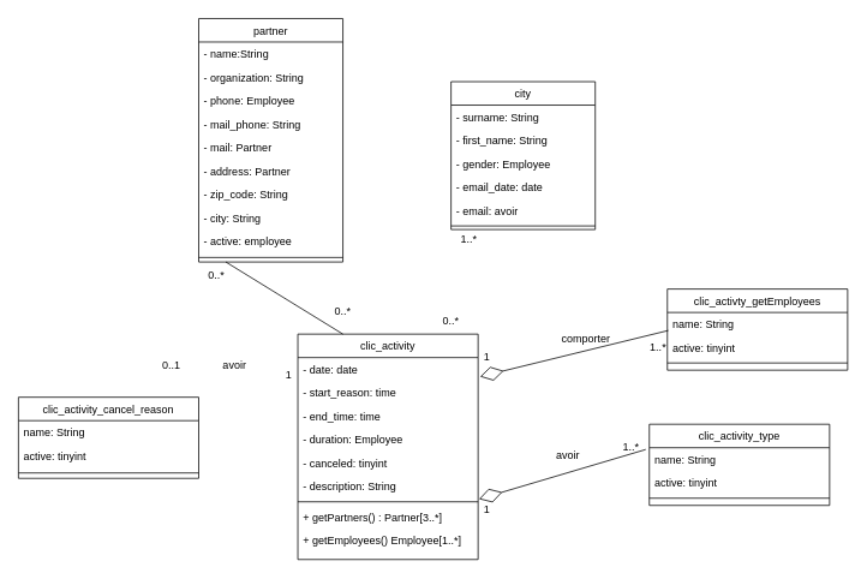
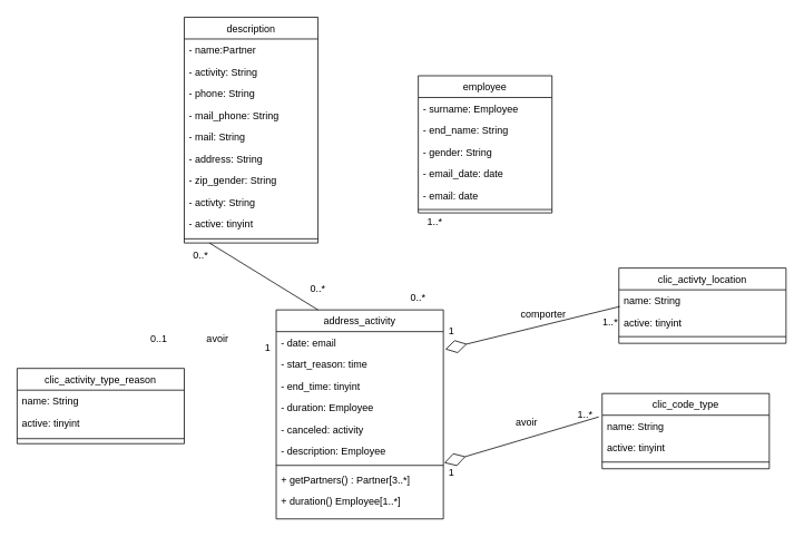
  <mxCell id="0" />
  <mxCell id="1" parent="0" />
- <mxCell id="2" value="clic_activity" style="swimlane;fontStyle=0;align=center;verticalAlign=top;childLayout=stackLayout;horizontal=1;startSize=26;horizontalStack=0;resizeParent=1;resizeLast=0;collapsible=1;marginBottom=0;rounded=0;shadow=0;strokeWidth=1;" vertex="1" parent="1"><mxGeometry x="330" y="370" width="200" height="250" as="geometry"><mxRectangle x="550" y="140" width="160" height="26" as="alternateBounds" /></mxGeometry></mxCell>
- <mxCell id="3" value="- date: date" style="text;align=left;verticalAlign=top;spacingLeft=4;spacingRight=4;overflow=hidden;rotatable=0;points=[[0,0.5],[1,0.5]];portConstraint=eastwest;rounded=0;shadow=0;html=0;" vertex="1" parent="2"><mxGeometry y="26" width="200" height="26" as="geometry" /></mxCell>
+ <mxCell id="2" value="address_activity" style="swimlane;fontStyle=0;align=center;verticalAlign=top;childLayout=stackLayout;horizontal=1;startSize=26;horizontalStack=0;resizeParent=1;resizeLast=0;collapsible=1;marginBottom=0;rounded=0;shadow=0;strokeWidth=1;" vertex="1" parent="1"><mxGeometry x="330" y="370" width="200" height="250" as="geometry"><mxRectangle x="550" y="140" width="160" height="26" as="alternateBounds" /></mxGeometry></mxCell>
+ <mxCell id="3" value="- date: email" style="text;align=left;verticalAlign=top;spacingLeft=4;spacingRight=4;overflow=hidden;rotatable=0;points=[[0,0.5],[1,0.5]];portConstraint=eastwest;rounded=0;shadow=0;html=0;" vertex="1" parent="2"><mxGeometry y="26" width="200" height="26" as="geometry" /></mxCell>
  <mxCell id="4" value="- start_reason: time" style="text;align=left;verticalAlign=top;spacingLeft=4;spacingRight=4;overflow=hidden;rotatable=0;points=[[0,0.5],[1,0.5]];portConstraint=eastwest;rounded=0;shadow=0;html=0;" vertex="1" parent="2"><mxGeometry y="52" width="200" height="26" as="geometry" /></mxCell>
- <mxCell id="5" value="- end_time: time" style="text;align=left;verticalAlign=top;spacingLeft=4;spacingRight=4;overflow=hidden;rotatable=0;points=[[0,0.5],[1,0.5]];portConstraint=eastwest;" vertex="1" parent="2"><mxGeometry y="78" width="200" height="26" as="geometry" /></mxCell>
+ <mxCell id="5" value="- end_time: tinyint" style="text;align=left;verticalAlign=top;spacingLeft=4;spacingRight=4;overflow=hidden;rotatable=0;points=[[0,0.5],[1,0.5]];portConstraint=eastwest;" vertex="1" parent="2"><mxGeometry y="78" width="200" height="26" as="geometry" /></mxCell>
  <mxCell id="6" value="- duration: Employee" style="text;align=left;verticalAlign=top;spacingLeft=4;spacingRight=4;overflow=hidden;rotatable=0;points=[[0,0.5],[1,0.5]];portConstraint=eastwest;" vertex="1" parent="2"><mxGeometry y="104" width="200" height="26" as="geometry" /></mxCell>
- <mxCell id="7" value="- canceled: tinyint" style="text;align=left;verticalAlign=top;spacingLeft=4;spacingRight=4;overflow=hidden;rotatable=0;points=[[0,0.5],[1,0.5]];portConstraint=eastwest;" vertex="1" parent="2"><mxGeometry y="130" width="200" height="26" as="geometry" /></mxCell>
- <mxCell id="8" value="- description: String" style="text;align=left;verticalAlign=top;spacingLeft=4;spacingRight=4;overflow=hidden;rotatable=0;points=[[0,0.5],[1,0.5]];portConstraint=eastwest;" vertex="1" parent="2"><mxGeometry y="156" width="200" height="26" as="geometry" /></mxCell>
+ <mxCell id="7" value="- canceled: activity" style="text;align=left;verticalAlign=top;spacingLeft=4;spacingRight=4;overflow=hidden;rotatable=0;points=[[0,0.5],[1,0.5]];portConstraint=eastwest;" vertex="1" parent="2"><mxGeometry y="130" width="200" height="26" as="geometry" /></mxCell>
+ <mxCell id="8" value="- description: Employee" style="text;align=left;verticalAlign=top;spacingLeft=4;spacingRight=4;overflow=hidden;rotatable=0;points=[[0,0.5],[1,0.5]];portConstraint=eastwest;" vertex="1" parent="2"><mxGeometry y="156" width="200" height="26" as="geometry" /></mxCell>
  <mxCell id="9" value="" style="line;html=1;strokeWidth=1;align=left;verticalAlign=middle;spacingTop=-1;spacingLeft=3;spacingRight=3;rotatable=0;labelPosition=right;points=[];portConstraint=eastwest;" vertex="1" parent="2"><mxGeometry y="182" width="200" height="8" as="geometry" /></mxCell>
  <mxCell id="10" value="+ getPartners() : Partner[3..*]" style="text;align=left;verticalAlign=top;spacingLeft=4;spacingRight=4;overflow=hidden;rotatable=0;points=[[0,0.5],[1,0.5]];portConstraint=eastwest;" vertex="1" parent="2"><mxGeometry y="190" width="200" height="26" as="geometry" /></mxCell>
- <mxCell id="11" value="+ getEmployees() Employee[1..*]" style="text;align=left;verticalAlign=top;spacingLeft=4;spacingRight=4;overflow=hidden;rotatable=0;points=[[0,0.5],[1,0.5]];portConstraint=eastwest;" vertex="1" parent="2"><mxGeometry y="216" width="200" height="26" as="geometry" /></mxCell>
- <mxCell id="12" value="clic_activity_type" style="swimlane;fontStyle=0;align=center;verticalAlign=top;childLayout=stackLayout;horizontal=1;startSize=26;horizontalStack=0;resizeParent=1;resizeLast=0;collapsible=1;marginBottom=0;rounded=0;shadow=0;strokeWidth=1;" vertex="1" parent="1"><mxGeometry x="720" y="470" width="200" height="90" as="geometry"><mxRectangle x="550" y="140" width="160" height="26" as="alternateBounds" /></mxGeometry></mxCell>
+ <mxCell id="11" value="+ duration() Employee[1..*]" style="text;align=left;verticalAlign=top;spacingLeft=4;spacingRight=4;overflow=hidden;rotatable=0;points=[[0,0.5],[1,0.5]];portConstraint=eastwest;" vertex="1" parent="2"><mxGeometry y="216" width="200" height="26" as="geometry" /></mxCell>
+ <mxCell id="12" value="clic_code_type" style="swimlane;fontStyle=0;align=center;verticalAlign=top;childLayout=stackLayout;horizontal=1;startSize=26;horizontalStack=0;resizeParent=1;resizeLast=0;collapsible=1;marginBottom=0;rounded=0;shadow=0;strokeWidth=1;" vertex="1" parent="1"><mxGeometry x="720" y="470" width="200" height="90" as="geometry"><mxRectangle x="550" y="140" width="160" height="26" as="alternateBounds" /></mxGeometry></mxCell>
  <mxCell id="13" value="name: String" style="text;align=left;verticalAlign=top;spacingLeft=4;spacingRight=4;overflow=hidden;rotatable=0;points=[[0,0.5],[1,0.5]];portConstraint=eastwest;rounded=0;shadow=0;html=0;" vertex="1" parent="12"><mxGeometry y="26" width="200" height="26" as="geometry" /></mxCell>
  <mxCell id="14" value="active: tinyint" style="text;align=left;verticalAlign=top;spacingLeft=4;spacingRight=4;overflow=hidden;rotatable=0;points=[[0,0.5],[1,0.5]];portConstraint=eastwest;rounded=0;shadow=0;html=0;" vertex="1" parent="12"><mxGeometry y="52" width="200" height="26" as="geometry" /></mxCell>
  <mxCell id="15" value="" style="line;html=1;strokeWidth=1;align=left;verticalAlign=middle;spacingTop=-1;spacingLeft=3;spacingRight=3;rotatable=0;labelPosition=right;points=[];portConstraint=eastwest;" vertex="1" parent="12"><mxGeometry y="78" width="200" height="8" as="geometry" /></mxCell>
- <mxCell id="16" value="clic_activity_cancel_reason" style="swimlane;fontStyle=0;align=center;verticalAlign=top;childLayout=stackLayout;horizontal=1;startSize=26;horizontalStack=0;resizeParent=1;resizeLast=0;collapsible=1;marginBottom=0;rounded=0;shadow=0;strokeWidth=1;" vertex="1" parent="1"><mxGeometry x="20" y="440" width="200" height="90" as="geometry"><mxRectangle x="550" y="140" width="160" height="26" as="alternateBounds" /></mxGeometry></mxCell>
+ <mxCell id="16" value="clic_activity_type_reason" style="swimlane;fontStyle=0;align=center;verticalAlign=top;childLayout=stackLayout;horizontal=1;startSize=26;horizontalStack=0;resizeParent=1;resizeLast=0;collapsible=1;marginBottom=0;rounded=0;shadow=0;strokeWidth=1;" vertex="1" parent="1"><mxGeometry x="20" y="440" width="200" height="90" as="geometry"><mxRectangle x="550" y="140" width="160" height="26" as="alternateBounds" /></mxGeometry></mxCell>
  <mxCell id="17" value="name: String" style="text;align=left;verticalAlign=top;spacingLeft=4;spacingRight=4;overflow=hidden;rotatable=0;points=[[0,0.5],[1,0.5]];portConstraint=eastwest;rounded=0;shadow=0;html=0;" vertex="1" parent="16"><mxGeometry y="26" width="200" height="26" as="geometry" /></mxCell>
  <mxCell id="18" value="active: tinyint" style="text;align=left;verticalAlign=top;spacingLeft=4;spacingRight=4;overflow=hidden;rotatable=0;points=[[0,0.5],[1,0.5]];portConstraint=eastwest;rounded=0;shadow=0;html=0;" vertex="1" parent="16"><mxGeometry y="52" width="200" height="26" as="geometry" /></mxCell>
  <mxCell id="19" value="" style="line;html=1;strokeWidth=1;align=left;verticalAlign=middle;spacingTop=-1;spacingLeft=3;spacingRight=3;rotatable=0;labelPosition=right;points=[];portConstraint=eastwest;" vertex="1" parent="16"><mxGeometry y="78" width="200" height="12" as="geometry" /></mxCell>
- <mxCell id="20" value="partner" style="swimlane;fontStyle=0;align=center;verticalAlign=top;childLayout=stackLayout;horizontal=1;startSize=26;horizontalStack=0;resizeParent=1;resizeLast=0;collapsible=1;marginBottom=0;rounded=0;shadow=0;strokeWidth=1;" vertex="1" parent="1"><mxGeometry x="220" y="20" width="160" height="270" as="geometry"><mxRectangle x="550" y="140" width="160" height="26" as="alternateBounds" /></mxGeometry></mxCell>
- <mxCell id="21" value="- name:String" style="text;align=left;verticalAlign=top;spacingLeft=4;spacingRight=4;overflow=hidden;rotatable=0;points=[[0,0.5],[1,0.5]];portConstraint=eastwest;" vertex="1" parent="20"><mxGeometry y="26" width="160" height="26" as="geometry" /></mxCell>
- <mxCell id="22" value="- organization: String" style="text;align=left;verticalAlign=top;spacingLeft=4;spacingRight=4;overflow=hidden;rotatable=0;points=[[0,0.5],[1,0.5]];portConstraint=eastwest;" vertex="1" parent="20"><mxGeometry y="52" width="160" height="26" as="geometry" /></mxCell>
- <mxCell id="23" value="- phone: Employee" style="text;align=left;verticalAlign=top;spacingLeft=4;spacingRight=4;overflow=hidden;rotatable=0;points=[[0,0.5],[1,0.5]];portConstraint=eastwest;" vertex="1" parent="20"><mxGeometry y="78" width="160" height="26" as="geometry" /></mxCell>
+ <mxCell id="20" value="description" style="swimlane;fontStyle=0;align=center;verticalAlign=top;childLayout=stackLayout;horizontal=1;startSize=26;horizontalStack=0;resizeParent=1;resizeLast=0;collapsible=1;marginBottom=0;rounded=0;shadow=0;strokeWidth=1;" vertex="1" parent="1"><mxGeometry x="220" y="20" width="160" height="270" as="geometry"><mxRectangle x="550" y="140" width="160" height="26" as="alternateBounds" /></mxGeometry></mxCell>
+ <mxCell id="21" value="- name:Partner" style="text;align=left;verticalAlign=top;spacingLeft=4;spacingRight=4;overflow=hidden;rotatable=0;points=[[0,0.5],[1,0.5]];portConstraint=eastwest;" vertex="1" parent="20"><mxGeometry y="26" width="160" height="26" as="geometry" /></mxCell>
+ <mxCell id="22" value="- activity: String" style="text;align=left;verticalAlign=top;spacingLeft=4;spacingRight=4;overflow=hidden;rotatable=0;points=[[0,0.5],[1,0.5]];portConstraint=eastwest;" vertex="1" parent="20"><mxGeometry y="52" width="160" height="26" as="geometry" /></mxCell>
+ <mxCell id="23" value="- phone: String" style="text;align=left;verticalAlign=top;spacingLeft=4;spacingRight=4;overflow=hidden;rotatable=0;points=[[0,0.5],[1,0.5]];portConstraint=eastwest;" vertex="1" parent="20"><mxGeometry y="78" width="160" height="26" as="geometry" /></mxCell>
  <mxCell id="24" value="- mail_phone: String" style="text;align=left;verticalAlign=top;spacingLeft=4;spacingRight=4;overflow=hidden;rotatable=0;points=[[0,0.5],[1,0.5]];portConstraint=eastwest;" vertex="1" parent="20"><mxGeometry y="104" width="160" height="26" as="geometry" /></mxCell>
- <mxCell id="25" value="- mail: Partner" style="text;align=left;verticalAlign=top;spacingLeft=4;spacingRight=4;overflow=hidden;rotatable=0;points=[[0,0.5],[1,0.5]];portConstraint=eastwest;" vertex="1" parent="20"><mxGeometry y="130" width="160" height="26" as="geometry" /></mxCell>
- <mxCell id="26" value="- address: Partner" style="text;align=left;verticalAlign=top;spacingLeft=4;spacingRight=4;overflow=hidden;rotatable=0;points=[[0,0.5],[1,0.5]];portConstraint=eastwest;" vertex="1" parent="20"><mxGeometry y="156" width="160" height="26" as="geometry" /></mxCell>
- <mxCell id="27" value="- zip_code: String" style="text;align=left;verticalAlign=top;spacingLeft=4;spacingRight=4;overflow=hidden;rotatable=0;points=[[0,0.5],[1,0.5]];portConstraint=eastwest;" vertex="1" parent="20"><mxGeometry y="182" width="160" height="26" as="geometry" /></mxCell>
- <mxCell id="28" value="- city: String" style="text;align=left;verticalAlign=top;spacingLeft=4;spacingRight=4;overflow=hidden;rotatable=0;points=[[0,0.5],[1,0.5]];portConstraint=eastwest;" vertex="1" parent="20"><mxGeometry y="208" width="160" height="26" as="geometry" /></mxCell>
- <mxCell id="29" value="- active: employee" style="text;align=left;verticalAlign=top;spacingLeft=4;spacingRight=4;overflow=hidden;rotatable=0;points=[[0,0.5],[1,0.5]];portConstraint=eastwest;" vertex="1" parent="20"><mxGeometry y="234" width="160" height="26" as="geometry" /></mxCell>
+ <mxCell id="25" value="- mail: String" style="text;align=left;verticalAlign=top;spacingLeft=4;spacingRight=4;overflow=hidden;rotatable=0;points=[[0,0.5],[1,0.5]];portConstraint=eastwest;" vertex="1" parent="20"><mxGeometry y="130" width="160" height="26" as="geometry" /></mxCell>
+ <mxCell id="26" value="- address: String" style="text;align=left;verticalAlign=top;spacingLeft=4;spacingRight=4;overflow=hidden;rotatable=0;points=[[0,0.5],[1,0.5]];portConstraint=eastwest;" vertex="1" parent="20"><mxGeometry y="156" width="160" height="26" as="geometry" /></mxCell>
+ <mxCell id="27" value="- zip_gender: String" style="text;align=left;verticalAlign=top;spacingLeft=4;spacingRight=4;overflow=hidden;rotatable=0;points=[[0,0.5],[1,0.5]];portConstraint=eastwest;" vertex="1" parent="20"><mxGeometry y="182" width="160" height="26" as="geometry" /></mxCell>
+ <mxCell id="28" value="- activty: String" style="text;align=left;verticalAlign=top;spacingLeft=4;spacingRight=4;overflow=hidden;rotatable=0;points=[[0,0.5],[1,0.5]];portConstraint=eastwest;" vertex="1" parent="20"><mxGeometry y="208" width="160" height="26" as="geometry" /></mxCell>
+ <mxCell id="29" value="- active: tinyint" style="text;align=left;verticalAlign=top;spacingLeft=4;spacingRight=4;overflow=hidden;rotatable=0;points=[[0,0.5],[1,0.5]];portConstraint=eastwest;" vertex="1" parent="20"><mxGeometry y="234" width="160" height="26" as="geometry" /></mxCell>
  <mxCell id="30" value="" style="line;html=1;strokeWidth=1;align=left;verticalAlign=middle;spacingTop=-1;spacingLeft=3;spacingRight=3;rotatable=0;labelPosition=right;points=[];portConstraint=eastwest;" vertex="1" parent="20"><mxGeometry y="260" width="160" height="10" as="geometry" /></mxCell>
- <mxCell id="31" value="city" style="swimlane;fontStyle=0;align=center;verticalAlign=top;childLayout=stackLayout;horizontal=1;startSize=26;horizontalStack=0;resizeParent=1;resizeLast=0;collapsible=1;marginBottom=0;rounded=0;shadow=0;strokeWidth=1;" vertex="1" parent="1"><mxGeometry x="500" y="90" width="160" height="164" as="geometry"><mxRectangle x="550" y="140" width="160" height="26" as="alternateBounds" /></mxGeometry></mxCell>
- <mxCell id="32" value="- surname: String" style="text;align=left;verticalAlign=top;spacingLeft=4;spacingRight=4;overflow=hidden;rotatable=0;points=[[0,0.5],[1,0.5]];portConstraint=eastwest;" vertex="1" parent="31"><mxGeometry y="26" width="160" height="26" as="geometry" /></mxCell>
- <mxCell id="33" value="- first_name: String" style="text;align=left;verticalAlign=top;spacingLeft=4;spacingRight=4;overflow=hidden;rotatable=0;points=[[0,0.5],[1,0.5]];portConstraint=eastwest;" vertex="1" parent="31"><mxGeometry y="52" width="160" height="26" as="geometry" /></mxCell>
- <mxCell id="34" value="- gender: Employee" style="text;align=left;verticalAlign=top;spacingLeft=4;spacingRight=4;overflow=hidden;rotatable=0;points=[[0,0.5],[1,0.5]];portConstraint=eastwest;" vertex="1" parent="31"><mxGeometry y="78" width="160" height="26" as="geometry" /></mxCell>
+ <mxCell id="31" value="employee" style="swimlane;fontStyle=0;align=center;verticalAlign=top;childLayout=stackLayout;horizontal=1;startSize=26;horizontalStack=0;resizeParent=1;resizeLast=0;collapsible=1;marginBottom=0;rounded=0;shadow=0;strokeWidth=1;" vertex="1" parent="1"><mxGeometry x="500" y="90" width="160" height="164" as="geometry"><mxRectangle x="550" y="140" width="160" height="26" as="alternateBounds" /></mxGeometry></mxCell>
+ <mxCell id="32" value="- surname: Employee" style="text;align=left;verticalAlign=top;spacingLeft=4;spacingRight=4;overflow=hidden;rotatable=0;points=[[0,0.5],[1,0.5]];portConstraint=eastwest;" vertex="1" parent="31"><mxGeometry y="26" width="160" height="26" as="geometry" /></mxCell>
+ <mxCell id="33" value="- end_name: String" style="text;align=left;verticalAlign=top;spacingLeft=4;spacingRight=4;overflow=hidden;rotatable=0;points=[[0,0.5],[1,0.5]];portConstraint=eastwest;" vertex="1" parent="31"><mxGeometry y="52" width="160" height="26" as="geometry" /></mxCell>
+ <mxCell id="34" value="- gender: String" style="text;align=left;verticalAlign=top;spacingLeft=4;spacingRight=4;overflow=hidden;rotatable=0;points=[[0,0.5],[1,0.5]];portConstraint=eastwest;" vertex="1" parent="31"><mxGeometry y="78" width="160" height="26" as="geometry" /></mxCell>
  <mxCell id="35" value="- email_date: date" style="text;align=left;verticalAlign=top;spacingLeft=4;spacingRight=4;overflow=hidden;rotatable=0;points=[[0,0.5],[1,0.5]];portConstraint=eastwest;" vertex="1" parent="31"><mxGeometry y="104" width="160" height="26" as="geometry" /></mxCell>
- <mxCell id="36" value="- email: avoir" style="text;align=left;verticalAlign=top;spacingLeft=4;spacingRight=4;overflow=hidden;rotatable=0;points=[[0,0.5],[1,0.5]];portConstraint=eastwest;" vertex="1" parent="31"><mxGeometry y="130" width="160" height="26" as="geometry" /></mxCell>
+ <mxCell id="36" value="- email: date" style="text;align=left;verticalAlign=top;spacingLeft=4;spacingRight=4;overflow=hidden;rotatable=0;points=[[0,0.5],[1,0.5]];portConstraint=eastwest;" vertex="1" parent="31"><mxGeometry y="130" width="160" height="26" as="geometry" /></mxCell>
  <mxCell id="37" value="" style="line;html=1;strokeWidth=1;align=left;verticalAlign=middle;spacingTop=-1;spacingLeft=3;spacingRight=3;rotatable=0;labelPosition=right;points=[];portConstraint=eastwest;" vertex="1" parent="31"><mxGeometry y="156" width="160" height="8" as="geometry" /></mxCell>
- <mxCell id="38" value="clic_activty_getEmployees" style="swimlane;fontStyle=0;align=center;verticalAlign=top;childLayout=stackLayout;horizontal=1;startSize=26;horizontalStack=0;resizeParent=1;resizeLast=0;collapsible=1;marginBottom=0;rounded=0;shadow=0;strokeWidth=1;" vertex="1" parent="1"><mxGeometry x="740" y="320" width="200" height="90" as="geometry"><mxRectangle x="550" y="140" width="160" height="26" as="alternateBounds" /></mxGeometry></mxCell>
+ <mxCell id="38" value="clic_activty_location" style="swimlane;fontStyle=0;align=center;verticalAlign=top;childLayout=stackLayout;horizontal=1;startSize=26;horizontalStack=0;resizeParent=1;resizeLast=0;collapsible=1;marginBottom=0;rounded=0;shadow=0;strokeWidth=1;" vertex="1" parent="1"><mxGeometry x="740" y="320" width="200" height="90" as="geometry"><mxRectangle x="550" y="140" width="160" height="26" as="alternateBounds" /></mxGeometry></mxCell>
  <mxCell id="39" value="name: String" style="text;align=left;verticalAlign=top;spacingLeft=4;spacingRight=4;overflow=hidden;rotatable=0;points=[[0,0.5],[1,0.5]];portConstraint=eastwest;rounded=0;shadow=0;html=0;" vertex="1" parent="38"><mxGeometry y="26" width="200" height="26" as="geometry" /></mxCell>
  <mxCell id="40" value="active: tinyint" style="text;align=left;verticalAlign=top;spacingLeft=4;spacingRight=4;overflow=hidden;rotatable=0;points=[[0,0.5],[1,0.5]];portConstraint=eastwest;rounded=0;shadow=0;html=0;" vertex="1" parent="38"><mxGeometry y="52" width="200" height="26" as="geometry" /></mxCell>
  <mxCell id="41" value="" style="line;html=1;strokeWidth=1;align=left;verticalAlign=middle;spacingTop=-1;spacingLeft=3;spacingRight=3;rotatable=0;labelPosition=right;points=[];portConstraint=eastwest;" vertex="1" parent="38"><mxGeometry y="78" width="200" height="8" as="geometry" /></mxCell>
  <mxCell id="42" value="" style="endArrow=diamondThin;endFill=0;endSize=24;html=1;rounded=0;entryX=1.011;entryY=-0.186;entryDx=0;entryDy=0;exitX=0.005;exitY=0.769;exitDx=0;exitDy=0;exitPerimeter=0;entryPerimeter=0;" edge="1" parent="1" source="39" target="4"><mxGeometry width="160" relative="1" as="geometry"><mxPoint x="800" y="543.01" as="sourcePoint" /><mxPoint x="580" y="490.004" as="targetPoint" /></mxGeometry></mxCell>
  <mxCell id="43" value="" style="endArrow=diamondThin;endFill=0;endSize=24;html=1;rounded=0;exitX=-0.02;exitY=0.077;exitDx=0;exitDy=0;entryX=1.005;entryY=1.038;entryDx=0;entryDy=0;entryPerimeter=0;exitPerimeter=0;" edge="1" parent="1" source="13" target="8"><mxGeometry width="160" relative="1" as="geometry"><mxPoint x="650" y="351" as="sourcePoint" /><mxPoint x="640" y="462.004" as="targetPoint" /></mxGeometry></mxCell>
  <mxCell id="44" value="" style="endArrow=none;html=1;rounded=0;exitX=0.25;exitY=0;exitDx=0;exitDy=0;entryX=0.188;entryY=1;entryDx=0;entryDy=0;entryPerimeter=0;" edge="1" parent="1" source="2" target="30"><mxGeometry width="50" height="50" relative="1" as="geometry"><mxPoint x="760" y="170" as="sourcePoint" /><mxPoint x="810" y="120" as="targetPoint" /></mxGeometry></mxCell>
  <mxCell id="45" value="1" style="text;html=1;align=center;verticalAlign=middle;whiteSpace=wrap;rounded=0;" vertex="1" parent="1"><mxGeometry x="290" y="400" width="60" height="30" as="geometry" /></mxCell>
  <mxCell id="46" value="0..1" style="text;html=1;align=center;verticalAlign=middle;whiteSpace=wrap;rounded=0;" vertex="1" parent="1"><mxGeometry x="160" y="390" width="60" height="30" as="geometry" /></mxCell>
  <mxCell id="47" value="1" style="text;html=1;align=center;verticalAlign=middle;whiteSpace=wrap;rounded=0;" vertex="1" parent="1"><mxGeometry x="510" y="550" width="60" height="30" as="geometry" /></mxCell>
  <mxCell id="48" value="1..*" style="text;html=1;align=center;verticalAlign=middle;whiteSpace=wrap;rounded=0;" vertex="1" parent="1"><mxGeometry x="670" y="480" width="60" height="30" as="geometry" /></mxCell>
  <mxCell id="49" value="1" style="text;html=1;align=center;verticalAlign=middle;whiteSpace=wrap;rounded=0;" vertex="1" parent="1"><mxGeometry x="510" y="380" width="60" height="30" as="geometry" /></mxCell>
  <mxCell id="50" value="1..*" style="text;html=1;align=center;verticalAlign=middle;whiteSpace=wrap;rounded=0;" vertex="1" parent="1"><mxGeometry x="700" y="370" width="60" height="30" as="geometry" /></mxCell>
  <mxCell id="51" value="1..*" style="text;html=1;align=center;verticalAlign=middle;whiteSpace=wrap;rounded=0;" vertex="1" parent="1"><mxGeometry x="490" y="250" width="60" height="30" as="geometry" /></mxCell>
  <mxCell id="52" value="0..*" style="text;html=1;align=center;verticalAlign=middle;whiteSpace=wrap;rounded=0;" vertex="1" parent="1"><mxGeometry x="470" y="340" width="60" height="30" as="geometry" /></mxCell>
  <mxCell id="53" value="0..*" style="text;html=1;align=center;verticalAlign=middle;whiteSpace=wrap;rounded=0;" vertex="1" parent="1"><mxGeometry x="210" y="290" width="60" height="30" as="geometry" /></mxCell>
  <mxCell id="54" value="0..*" style="text;html=1;align=center;verticalAlign=middle;whiteSpace=wrap;rounded=0;" vertex="1" parent="1"><mxGeometry x="350" y="330" width="60" height="30" as="geometry" /></mxCell>
  <mxCell id="55" value="comporter" style="text;html=1;align=center;verticalAlign=middle;whiteSpace=wrap;rounded=0;" vertex="1" parent="1"><mxGeometry x="620" y="360" width="60" height="30" as="geometry" /></mxCell>
  <mxCell id="56" value="avoir" style="text;html=1;align=center;verticalAlign=middle;whiteSpace=wrap;rounded=0;" vertex="1" parent="1"><mxGeometry x="600" y="500" width="60" height="10" as="geometry" /></mxCell>
  <mxCell id="57" value="avoir" style="text;html=1;align=center;verticalAlign=middle;whiteSpace=wrap;rounded=0;" vertex="1" parent="1"><mxGeometry x="230" y="400" width="60" height="10" as="geometry" /></mxCell>
